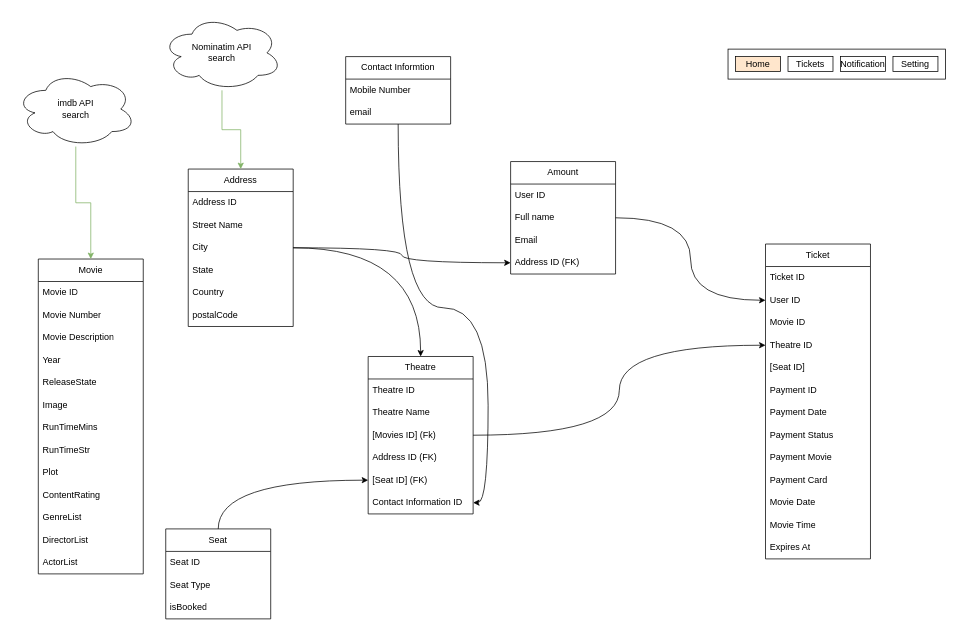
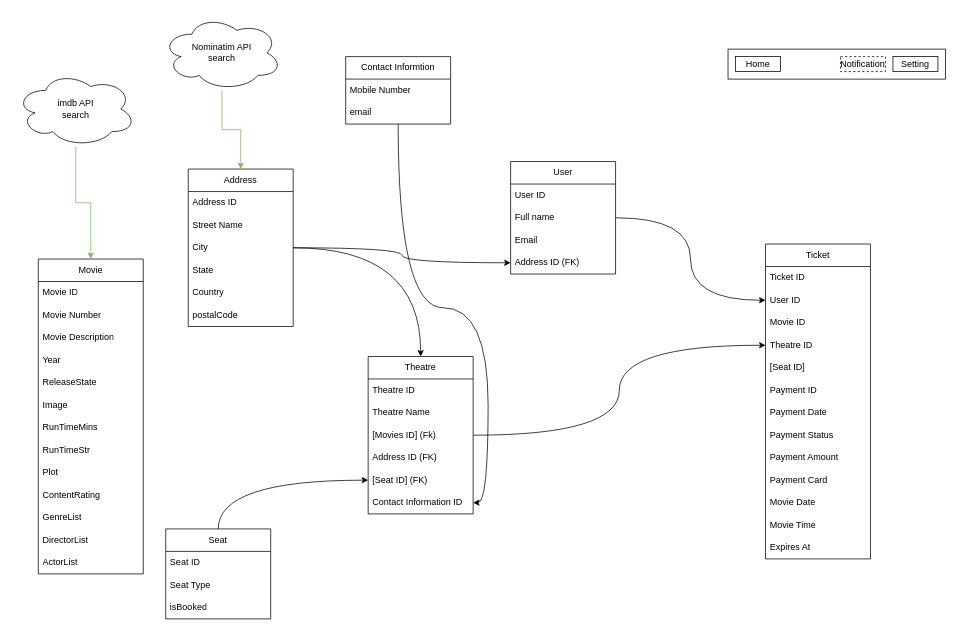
  <mxCell id="0" />
  <mxCell id="1" parent="0" />
  <mxCell id="2" value="Movie" style="swimlane;fontStyle=0;childLayout=stackLayout;horizontal=1;startSize=30;horizontalStack=0;resizeParent=1;resizeParentMax=0;resizeLast=0;collapsible=1;marginBottom=0;whiteSpace=wrap;html=1;" vertex="1" parent="1"><mxGeometry y="345" width="140" height="420" as="geometry" x="50" /></mxCell>
  <mxCell id="3" value="Movie ID" style="text;strokeColor=none;fillColor=none;align=left;verticalAlign=middle;spacingLeft=4;spacingRight=4;overflow=hidden;points=[[0,0.5],[1,0.5]];portConstraint=eastwest;rotatable=0;whiteSpace=wrap;html=1;" vertex="1" parent="2"><mxGeometry y="30" width="140" height="30" as="geometry" /></mxCell>
  <mxCell id="4" value="Movie Number" style="text;strokeColor=none;fillColor=none;align=left;verticalAlign=middle;spacingLeft=4;spacingRight=4;overflow=hidden;points=[[0,0.5],[1,0.5]];portConstraint=eastwest;rotatable=0;whiteSpace=wrap;html=1;" vertex="1" parent="2"><mxGeometry y="60" width="140" height="30" as="geometry" /></mxCell>
  <mxCell id="5" value="Movie Description" style="text;strokeColor=none;fillColor=none;align=left;verticalAlign=middle;spacingLeft=4;spacingRight=4;overflow=hidden;points=[[0,0.5],[1,0.5]];portConstraint=eastwest;rotatable=0;whiteSpace=wrap;html=1;" vertex="1" parent="2"><mxGeometry y="90" width="140" height="30" as="geometry" /></mxCell>
  <mxCell id="6" value="Year&lt;span style=&quot;white-space: pre;&quot;&gt;&#09;&lt;/span&gt;" style="text;strokeColor=none;fillColor=none;align=left;verticalAlign=middle;spacingLeft=4;spacingRight=4;overflow=hidden;points=[[0,0.5],[1,0.5]];portConstraint=eastwest;rotatable=0;whiteSpace=wrap;html=1;" vertex="1" parent="2"><mxGeometry y="120" width="140" height="30" as="geometry" /></mxCell>
  <mxCell id="7" value="ReleaseState" style="text;strokeColor=none;fillColor=none;align=left;verticalAlign=middle;spacingLeft=4;spacingRight=4;overflow=hidden;points=[[0,0.5],[1,0.5]];portConstraint=eastwest;rotatable=0;whiteSpace=wrap;html=1;" vertex="1" parent="2"><mxGeometry y="150" width="140" height="30" as="geometry" /></mxCell>
  <mxCell id="8" value="Image" style="text;strokeColor=none;fillColor=none;align=left;verticalAlign=middle;spacingLeft=4;spacingRight=4;overflow=hidden;points=[[0,0.5],[1,0.5]];portConstraint=eastwest;rotatable=0;whiteSpace=wrap;html=1;" vertex="1" parent="2"><mxGeometry y="180" width="140" height="30" as="geometry" /></mxCell>
  <mxCell id="9" value="RunTimeMins" style="text;strokeColor=none;fillColor=none;align=left;verticalAlign=middle;spacingLeft=4;spacingRight=4;overflow=hidden;points=[[0,0.5],[1,0.5]];portConstraint=eastwest;rotatable=0;whiteSpace=wrap;html=1;" vertex="1" parent="2"><mxGeometry y="210" width="140" height="30" as="geometry" /></mxCell>
  <mxCell id="10" value="RunTimeStr" style="text;strokeColor=none;fillColor=none;align=left;verticalAlign=middle;spacingLeft=4;spacingRight=4;overflow=hidden;points=[[0,0.5],[1,0.5]];portConstraint=eastwest;rotatable=0;whiteSpace=wrap;html=1;" vertex="1" parent="2"><mxGeometry y="240" width="140" height="30" as="geometry" /></mxCell>
  <mxCell id="11" value="Plot" style="text;strokeColor=none;fillColor=none;align=left;verticalAlign=middle;spacingLeft=4;spacingRight=4;overflow=hidden;points=[[0,0.5],[1,0.5]];portConstraint=eastwest;rotatable=0;whiteSpace=wrap;html=1;" vertex="1" parent="2"><mxGeometry y="270" width="140" height="30" as="geometry" /></mxCell>
  <mxCell id="12" value="ContentRating" style="text;strokeColor=none;fillColor=none;align=left;verticalAlign=middle;spacingLeft=4;spacingRight=4;overflow=hidden;points=[[0,0.5],[1,0.5]];portConstraint=eastwest;rotatable=0;whiteSpace=wrap;html=1;" vertex="1" parent="2"><mxGeometry y="300" width="140" height="30" as="geometry" /></mxCell>
  <mxCell id="13" value="GenreList" style="text;strokeColor=none;fillColor=none;align=left;verticalAlign=middle;spacingLeft=4;spacingRight=4;overflow=hidden;points=[[0,0.5],[1,0.5]];portConstraint=eastwest;rotatable=0;whiteSpace=wrap;html=1;" vertex="1" parent="2"><mxGeometry y="330" width="140" height="30" as="geometry" /></mxCell>
  <mxCell id="14" value="DirectorList" style="text;strokeColor=none;fillColor=none;align=left;verticalAlign=middle;spacingLeft=4;spacingRight=4;overflow=hidden;points=[[0,0.5],[1,0.5]];portConstraint=eastwest;rotatable=0;whiteSpace=wrap;html=1;" vertex="1" parent="2"><mxGeometry y="360" width="140" height="30" as="geometry" /></mxCell>
  <mxCell id="15" value="ActorList" style="text;strokeColor=none;fillColor=none;align=left;verticalAlign=middle;spacingLeft=4;spacingRight=4;overflow=hidden;points=[[0,0.5],[1,0.5]];portConstraint=eastwest;rotatable=0;whiteSpace=wrap;html=1;" vertex="1" parent="2"><mxGeometry y="390" width="140" height="30" as="geometry" /></mxCell>
  <mxCell id="16" style="edgeStyle=orthogonalEdgeStyle;rounded=0;orthogonalLoop=1;jettySize=auto;html=1;entryX=0;entryY=0.5;entryDx=0;entryDy=0;curved=1;" edge="1" parent="1" source="17" target="32"><mxGeometry relative="1" as="geometry" /></mxCell>
  <mxCell id="17" value="Address" style="swimlane;fontStyle=0;childLayout=stackLayout;horizontal=1;startSize=30;horizontalStack=0;resizeParent=1;resizeParentMax=0;resizeLast=0;collapsible=1;marginBottom=0;whiteSpace=wrap;html=1;" vertex="1" parent="1"><mxGeometry x="250" y="225" width="140" height="210" as="geometry" /></mxCell>
  <mxCell id="18" value="Address ID" style="text;strokeColor=none;fillColor=none;align=left;verticalAlign=middle;spacingLeft=4;spacingRight=4;overflow=hidden;points=[[0,0.5],[1,0.5]];portConstraint=eastwest;rotatable=0;whiteSpace=wrap;html=1;" vertex="1" parent="17"><mxGeometry y="30" width="140" height="30" as="geometry" /></mxCell>
  <mxCell id="19" value="Street Name" style="text;strokeColor=none;fillColor=none;align=left;verticalAlign=middle;spacingLeft=4;spacingRight=4;overflow=hidden;points=[[0,0.5],[1,0.5]];portConstraint=eastwest;rotatable=0;whiteSpace=wrap;html=1;" vertex="1" parent="17"><mxGeometry y="60" width="140" height="30" as="geometry" /></mxCell>
  <mxCell id="20" value="City&amp;nbsp;" style="text;strokeColor=none;fillColor=none;align=left;verticalAlign=middle;spacingLeft=4;spacingRight=4;overflow=hidden;points=[[0,0.5],[1,0.5]];portConstraint=eastwest;rotatable=0;whiteSpace=wrap;html=1;" vertex="1" parent="17"><mxGeometry y="90" width="140" height="30" as="geometry" /></mxCell>
  <mxCell id="21" value="State" style="text;strokeColor=none;fillColor=none;align=left;verticalAlign=middle;spacingLeft=4;spacingRight=4;overflow=hidden;points=[[0,0.5],[1,0.5]];portConstraint=eastwest;rotatable=0;whiteSpace=wrap;html=1;" vertex="1" parent="17"><mxGeometry y="120" width="140" height="30" as="geometry" /></mxCell>
  <mxCell id="22" value="Country" style="text;strokeColor=none;fillColor=none;align=left;verticalAlign=middle;spacingLeft=4;spacingRight=4;overflow=hidden;points=[[0,0.5],[1,0.5]];portConstraint=eastwest;rotatable=0;whiteSpace=wrap;html=1;" vertex="1" parent="17"><mxGeometry y="150" width="140" height="30" as="geometry" /></mxCell>
  <mxCell id="23" value="postalCode" style="text;strokeColor=none;fillColor=none;align=left;verticalAlign=middle;spacingLeft=4;spacingRight=4;overflow=hidden;points=[[0,0.5],[1,0.5]];portConstraint=eastwest;rotatable=0;whiteSpace=wrap;html=1;" vertex="1" parent="17"><mxGeometry y="180" width="140" height="30" as="geometry" /></mxCell>
  <mxCell id="24" style="edgeStyle=orthogonalEdgeStyle;rounded=0;orthogonalLoop=1;jettySize=auto;html=1;fillColor=#d5e8d4;strokeColor=#82b366;" edge="1" parent="1" source="25" target="17"><mxGeometry relative="1" as="geometry" /></mxCell>
  <mxCell id="25" value="Nominatim API&lt;br&gt;search" style="ellipse;shape=cloud;whiteSpace=wrap;html=1;" vertex="1" parent="1"><mxGeometry x="215" y="20" width="160" height="100" as="geometry" /></mxCell>
  <mxCell id="26" style="edgeStyle=orthogonalEdgeStyle;rounded=0;orthogonalLoop=1;jettySize=auto;html=1;fillColor=#d5e8d4;strokeColor=#82b366;" edge="1" parent="1" source="27" target="2"><mxGeometry relative="1" as="geometry" /></mxCell>
  <mxCell id="27" value="imdb API&lt;br&gt;search" style="ellipse;shape=cloud;whiteSpace=wrap;html=1;" vertex="1" parent="1"><mxGeometry x="20" y="95" width="160" height="100" as="geometry" /></mxCell>
- <mxCell id="28" value="Amount" style="swimlane;fontStyle=0;childLayout=stackLayout;horizontal=1;startSize=30;horizontalStack=0;resizeParent=1;resizeParentMax=0;resizeLast=0;collapsible=1;marginBottom=0;whiteSpace=wrap;html=1;" vertex="1" parent="1"><mxGeometry x="680" y="215" width="140" height="150" as="geometry" /></mxCell>
+ <mxCell id="28" value="User" style="swimlane;fontStyle=0;childLayout=stackLayout;horizontal=1;startSize=30;horizontalStack=0;resizeParent=1;resizeParentMax=0;resizeLast=0;collapsible=1;marginBottom=0;whiteSpace=wrap;html=1;" vertex="1" parent="1"><mxGeometry x="680" y="215" width="140" height="150" as="geometry" /></mxCell>
  <mxCell id="29" value="User ID" style="text;strokeColor=none;fillColor=none;align=left;verticalAlign=middle;spacingLeft=4;spacingRight=4;overflow=hidden;points=[[0,0.5],[1,0.5]];portConstraint=eastwest;rotatable=0;whiteSpace=wrap;html=1;" vertex="1" parent="28"><mxGeometry y="30" width="140" height="30" as="geometry" /></mxCell>
  <mxCell id="30" value="Full name" style="text;strokeColor=none;fillColor=none;align=left;verticalAlign=middle;spacingLeft=4;spacingRight=4;overflow=hidden;points=[[0,0.5],[1,0.5]];portConstraint=eastwest;rotatable=0;whiteSpace=wrap;html=1;" vertex="1" parent="28"><mxGeometry y="60" width="140" height="30" as="geometry" /></mxCell>
  <mxCell id="31" value="Email" style="text;strokeColor=none;fillColor=none;align=left;verticalAlign=middle;spacingLeft=4;spacingRight=4;overflow=hidden;points=[[0,0.5],[1,0.5]];portConstraint=eastwest;rotatable=0;whiteSpace=wrap;html=1;" vertex="1" parent="28"><mxGeometry y="90" width="140" height="30" as="geometry" /></mxCell>
  <mxCell id="32" value="Address ID (FK)" style="text;strokeColor=none;fillColor=none;align=left;verticalAlign=middle;spacingLeft=4;spacingRight=4;overflow=hidden;points=[[0,0.5],[1,0.5]];portConstraint=eastwest;rotatable=0;whiteSpace=wrap;html=1;" vertex="1" parent="28"><mxGeometry y="120" width="140" height="30" as="geometry" /></mxCell>
  <mxCell id="33" value="Theatre" style="swimlane;fontStyle=0;childLayout=stackLayout;horizontal=1;startSize=30;horizontalStack=0;resizeParent=1;resizeParentMax=0;resizeLast=0;collapsible=1;marginBottom=0;whiteSpace=wrap;html=1;" vertex="1" parent="1"><mxGeometry x="490" y="475" width="140" height="210" as="geometry" /></mxCell>
  <mxCell id="34" value="Theatre ID" style="text;strokeColor=none;fillColor=none;align=left;verticalAlign=middle;spacingLeft=4;spacingRight=4;overflow=hidden;points=[[0,0.5],[1,0.5]];portConstraint=eastwest;rotatable=0;whiteSpace=wrap;html=1;" vertex="1" parent="33"><mxGeometry y="30" width="140" height="30" as="geometry" /></mxCell>
  <mxCell id="35" value="Theatre Name" style="text;strokeColor=none;fillColor=none;align=left;verticalAlign=middle;spacingLeft=4;spacingRight=4;overflow=hidden;points=[[0,0.5],[1,0.5]];portConstraint=eastwest;rotatable=0;whiteSpace=wrap;html=1;" vertex="1" parent="33"><mxGeometry y="60" width="140" height="30" as="geometry" /></mxCell>
  <mxCell id="36" value="[Movies ID] (Fk)" style="text;strokeColor=none;fillColor=none;align=left;verticalAlign=middle;spacingLeft=4;spacingRight=4;overflow=hidden;points=[[0,0.5],[1,0.5]];portConstraint=eastwest;rotatable=0;whiteSpace=wrap;html=1;" vertex="1" parent="33"><mxGeometry y="90" width="140" height="30" as="geometry" /></mxCell>
  <mxCell id="37" value="Address ID (FK)" style="text;strokeColor=none;fillColor=none;align=left;verticalAlign=middle;spacingLeft=4;spacingRight=4;overflow=hidden;points=[[0,0.5],[1,0.5]];portConstraint=eastwest;rotatable=0;whiteSpace=wrap;html=1;" vertex="1" parent="33"><mxGeometry y="120" width="140" height="30" as="geometry" /></mxCell>
  <mxCell id="38" value="[Seat ID] (FK)" style="text;strokeColor=none;fillColor=none;align=left;verticalAlign=middle;spacingLeft=4;spacingRight=4;overflow=hidden;points=[[0,0.5],[1,0.5]];portConstraint=eastwest;rotatable=0;whiteSpace=wrap;html=1;" vertex="1" parent="33"><mxGeometry y="150" width="140" height="30" as="geometry" /></mxCell>
  <mxCell id="39" value="Contact Information ID" style="text;strokeColor=none;fillColor=none;align=left;verticalAlign=middle;spacingLeft=4;spacingRight=4;overflow=hidden;points=[[0,0.5],[1,0.5]];portConstraint=eastwest;rotatable=0;whiteSpace=wrap;html=1;" vertex="1" parent="33"><mxGeometry y="180" width="140" height="30" as="geometry" /></mxCell>
  <mxCell id="40" style="edgeStyle=orthogonalEdgeStyle;rounded=0;orthogonalLoop=1;jettySize=auto;html=1;exitX=1;exitY=0.5;exitDx=0;exitDy=0;entryX=0.5;entryY=0;entryDx=0;entryDy=0;curved=1;" edge="1" parent="1" source="20" target="33"><mxGeometry relative="1" as="geometry" /></mxCell>
  <mxCell id="41" value="Seat" style="swimlane;fontStyle=0;childLayout=stackLayout;horizontal=1;startSize=30;horizontalStack=0;resizeParent=1;resizeParentMax=0;resizeLast=0;collapsible=1;marginBottom=0;whiteSpace=wrap;html=1;" vertex="1" parent="1"><mxGeometry x="220" y="705" width="140" height="120" as="geometry" /></mxCell>
  <mxCell id="42" value="Seat ID" style="text;strokeColor=none;fillColor=none;align=left;verticalAlign=middle;spacingLeft=4;spacingRight=4;overflow=hidden;points=[[0,0.5],[1,0.5]];portConstraint=eastwest;rotatable=0;whiteSpace=wrap;html=1;" vertex="1" parent="41"><mxGeometry y="30" width="140" height="30" as="geometry" /></mxCell>
  <mxCell id="43" value="Seat Type" style="text;strokeColor=none;fillColor=none;align=left;verticalAlign=middle;spacingLeft=4;spacingRight=4;overflow=hidden;points=[[0,0.5],[1,0.5]];portConstraint=eastwest;rotatable=0;whiteSpace=wrap;html=1;" vertex="1" parent="41"><mxGeometry y="60" width="140" height="30" as="geometry" /></mxCell>
  <mxCell id="44" value="isBooked" style="text;strokeColor=none;fillColor=none;align=left;verticalAlign=middle;spacingLeft=4;spacingRight=4;overflow=hidden;points=[[0,0.5],[1,0.5]];portConstraint=eastwest;rotatable=0;whiteSpace=wrap;html=1;" vertex="1" parent="41"><mxGeometry y="90" width="140" height="30" as="geometry" /></mxCell>
  <mxCell id="45" style="edgeStyle=orthogonalEdgeStyle;rounded=0;orthogonalLoop=1;jettySize=auto;html=1;entryX=0;entryY=0.5;entryDx=0;entryDy=0;curved=1;" edge="1" parent="1" source="41" target="38"><mxGeometry relative="1" as="geometry" /></mxCell>
  <mxCell id="46" value="Ticket" style="swimlane;fontStyle=0;childLayout=stackLayout;horizontal=1;startSize=30;horizontalStack=0;resizeParent=1;resizeParentMax=0;resizeLast=0;collapsible=1;marginBottom=0;whiteSpace=wrap;html=1;" vertex="1" parent="1"><mxGeometry x="1020" y="325" width="140" height="420" as="geometry" /></mxCell>
  <mxCell id="47" value="Ticket ID" style="text;strokeColor=none;fillColor=none;align=left;verticalAlign=middle;spacingLeft=4;spacingRight=4;overflow=hidden;points=[[0,0.5],[1,0.5]];portConstraint=eastwest;rotatable=0;whiteSpace=wrap;html=1;" vertex="1" parent="46"><mxGeometry y="30" width="140" height="30" as="geometry" /></mxCell>
  <mxCell id="48" value="User ID" style="text;strokeColor=none;fillColor=none;align=left;verticalAlign=middle;spacingLeft=4;spacingRight=4;overflow=hidden;points=[[0,0.5],[1,0.5]];portConstraint=eastwest;rotatable=0;whiteSpace=wrap;html=1;" vertex="1" parent="46"><mxGeometry y="60" width="140" height="30" as="geometry" /></mxCell>
  <mxCell id="49" value="Movie ID" style="text;strokeColor=none;fillColor=none;align=left;verticalAlign=middle;spacingLeft=4;spacingRight=4;overflow=hidden;points=[[0,0.5],[1,0.5]];portConstraint=eastwest;rotatable=0;whiteSpace=wrap;html=1;" vertex="1" parent="46"><mxGeometry y="90" width="140" height="30" as="geometry" /></mxCell>
  <mxCell id="50" value="Theatre ID" style="text;strokeColor=none;fillColor=none;align=left;verticalAlign=middle;spacingLeft=4;spacingRight=4;overflow=hidden;points=[[0,0.5],[1,0.5]];portConstraint=eastwest;rotatable=0;whiteSpace=wrap;html=1;" vertex="1" parent="46"><mxGeometry y="120" width="140" height="30" as="geometry" /></mxCell>
  <mxCell id="51" value="[Seat ID]" style="text;strokeColor=none;fillColor=none;align=left;verticalAlign=middle;spacingLeft=4;spacingRight=4;overflow=hidden;points=[[0,0.5],[1,0.5]];portConstraint=eastwest;rotatable=0;whiteSpace=wrap;html=1;" vertex="1" parent="46"><mxGeometry y="150" width="140" height="30" as="geometry" /></mxCell>
  <mxCell id="52" value="Payment ID" style="text;strokeColor=none;fillColor=none;align=left;verticalAlign=middle;spacingLeft=4;spacingRight=4;overflow=hidden;points=[[0,0.5],[1,0.5]];portConstraint=eastwest;rotatable=0;whiteSpace=wrap;html=1;" vertex="1" parent="46"><mxGeometry y="180" width="140" height="30" as="geometry" /></mxCell>
  <mxCell id="53" value="Payment Date" style="text;strokeColor=none;fillColor=none;align=left;verticalAlign=middle;spacingLeft=4;spacingRight=4;overflow=hidden;points=[[0,0.5],[1,0.5]];portConstraint=eastwest;rotatable=0;whiteSpace=wrap;html=1;" vertex="1" parent="46"><mxGeometry y="210" width="140" height="30" as="geometry" /></mxCell>
  <mxCell id="54" value="Payment Status" style="text;strokeColor=none;fillColor=none;align=left;verticalAlign=middle;spacingLeft=4;spacingRight=4;overflow=hidden;points=[[0,0.5],[1,0.5]];portConstraint=eastwest;rotatable=0;whiteSpace=wrap;html=1;" vertex="1" parent="46"><mxGeometry y="240" width="140" height="30" as="geometry" /></mxCell>
- <mxCell id="55" value="Payment Movie" style="text;strokeColor=none;fillColor=none;align=left;verticalAlign=middle;spacingLeft=4;spacingRight=4;overflow=hidden;points=[[0,0.5],[1,0.5]];portConstraint=eastwest;rotatable=0;whiteSpace=wrap;html=1;" vertex="1" parent="46"><mxGeometry y="270" width="140" height="30" as="geometry" /></mxCell>
+ <mxCell id="55" value="Payment Amount" style="text;strokeColor=none;fillColor=none;align=left;verticalAlign=middle;spacingLeft=4;spacingRight=4;overflow=hidden;points=[[0,0.5],[1,0.5]];portConstraint=eastwest;rotatable=0;whiteSpace=wrap;html=1;" vertex="1" parent="46"><mxGeometry y="270" width="140" height="30" as="geometry" /></mxCell>
  <mxCell id="56" value="Payment Card" style="text;strokeColor=none;fillColor=none;align=left;verticalAlign=middle;spacingLeft=4;spacingRight=4;overflow=hidden;points=[[0,0.5],[1,0.5]];portConstraint=eastwest;rotatable=0;whiteSpace=wrap;html=1;" vertex="1" parent="46"><mxGeometry y="300" width="140" height="30" as="geometry" /></mxCell>
  <mxCell id="57" value="Movie Date" style="text;strokeColor=none;fillColor=none;align=left;verticalAlign=middle;spacingLeft=4;spacingRight=4;overflow=hidden;points=[[0,0.5],[1,0.5]];portConstraint=eastwest;rotatable=0;whiteSpace=wrap;html=1;" vertex="1" parent="46"><mxGeometry y="330" width="140" height="30" as="geometry" /></mxCell>
  <mxCell id="58" value="Movie Time" style="text;strokeColor=none;fillColor=none;align=left;verticalAlign=middle;spacingLeft=4;spacingRight=4;overflow=hidden;points=[[0,0.5],[1,0.5]];portConstraint=eastwest;rotatable=0;whiteSpace=wrap;html=1;" vertex="1" parent="46"><mxGeometry y="360" width="140" height="30" as="geometry" /></mxCell>
  <mxCell id="59" value="Expires At" style="text;strokeColor=none;fillColor=none;align=left;verticalAlign=middle;spacingLeft=4;spacingRight=4;overflow=hidden;points=[[0,0.5],[1,0.5]];portConstraint=eastwest;rotatable=0;whiteSpace=wrap;html=1;" vertex="1" parent="46"><mxGeometry y="390" width="140" height="30" as="geometry" /></mxCell>
  <mxCell id="60" style="edgeStyle=orthogonalEdgeStyle;rounded=0;orthogonalLoop=1;jettySize=auto;html=1;exitX=1;exitY=0.5;exitDx=0;exitDy=0;curved=1;" edge="1" parent="1" source="30" target="48"><mxGeometry relative="1" as="geometry" /></mxCell>
  <mxCell id="61" style="edgeStyle=orthogonalEdgeStyle;curved=1;rounded=0;orthogonalLoop=1;jettySize=auto;html=1;entryX=0;entryY=0.5;entryDx=0;entryDy=0;" edge="1" parent="1" source="36" target="50"><mxGeometry relative="1" as="geometry" /></mxCell>
  <mxCell id="62" style="edgeStyle=orthogonalEdgeStyle;curved=1;rounded=0;orthogonalLoop=1;jettySize=auto;html=1;entryX=1;entryY=0.5;entryDx=0;entryDy=0;" edge="1" parent="1" source="63" target="39"><mxGeometry relative="1" as="geometry"><mxPoint x="540" as="targetPoint" y="185" /></mxGeometry></mxCell>
  <mxCell id="63" value="Contact Informtion" style="swimlane;fontStyle=0;childLayout=stackLayout;horizontal=1;startSize=30;horizontalStack=0;resizeParent=1;resizeParentMax=0;resizeLast=0;collapsible=1;marginBottom=0;whiteSpace=wrap;html=1;" vertex="1" parent="1"><mxGeometry x="460" y="75" width="140" height="90" as="geometry" /></mxCell>
  <mxCell id="64" value="Mobile Number" style="text;strokeColor=none;fillColor=none;align=left;verticalAlign=middle;spacingLeft=4;spacingRight=4;overflow=hidden;points=[[0,0.5],[1,0.5]];portConstraint=eastwest;rotatable=0;whiteSpace=wrap;html=1;" vertex="1" parent="63"><mxGeometry y="30" width="140" height="30" as="geometry" /></mxCell>
  <mxCell id="65" value="email" style="text;strokeColor=none;fillColor=none;align=left;verticalAlign=middle;spacingLeft=4;spacingRight=4;overflow=hidden;points=[[0,0.5],[1,0.5]];portConstraint=eastwest;rotatable=0;whiteSpace=wrap;html=1;" vertex="1" parent="63"><mxGeometry y="60" width="140" height="30" as="geometry" /></mxCell>
  <mxCell id="66" value="" style="rounded=0;whiteSpace=wrap;html=1;" vertex="1" parent="1"><mxGeometry x="970" y="65" width="290" height="40" as="geometry" /></mxCell>
- <mxCell id="67" value="Home" style="rounded=0;whiteSpace=wrap;html=1;fillColor=#ffe6cc;" vertex="1" parent="1"><mxGeometry x="980" y="75" width="60" height="20" as="geometry" /></mxCell>
- <mxCell id="68" value="Notification" style="rounded=0;whiteSpace=wrap;html=1;" vertex="1" parent="1"><mxGeometry x="1120" y="75" width="60" height="20" as="geometry" /></mxCell>
- <mxCell id="69" value="&lt;span style=&quot;font-weight: normal;&quot;&gt;Tickets&lt;/span&gt;" style="rounded=0;whiteSpace=wrap;html=1;fontStyle=1" vertex="1" parent="1"><mxGeometry x="1050" y="75" width="60" height="20" as="geometry" /></mxCell>
+ <mxCell id="67" value="Home" style="rounded=0;whiteSpace=wrap;html=1;" vertex="1" parent="1"><mxGeometry x="980" y="75" width="60" height="20" as="geometry" /></mxCell>
+ <mxCell id="68" value="Notification" style="rounded=0;whiteSpace=wrap;html=1;dashed=1;" vertex="1" parent="1"><mxGeometry x="1120" y="75" width="60" height="20" as="geometry" /></mxCell>
  <mxCell id="70" value="&lt;span style=&quot;font-weight: normal;&quot;&gt;Setting&lt;/span&gt;" style="rounded=0;whiteSpace=wrap;html=1;fontStyle=1" vertex="1" parent="1"><mxGeometry x="1190" y="75" width="60" height="20" as="geometry" /></mxCell>
